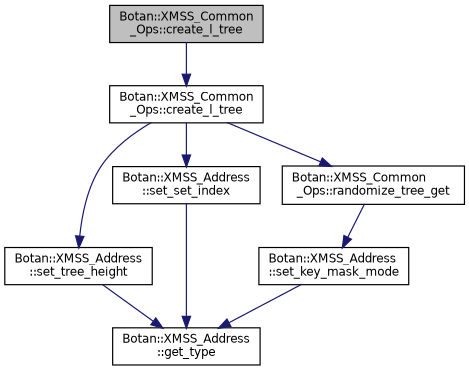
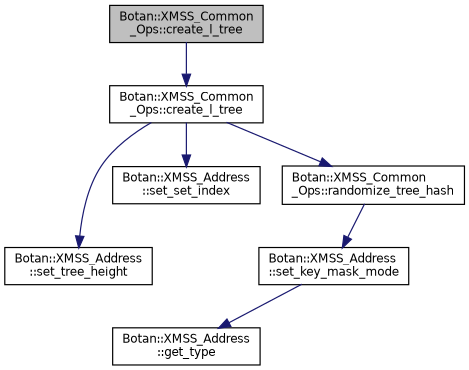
  digraph {
    rankdir=TB
    node [color=black fillcolor=white fontname=Helvetica fontsize=10 shape=record style=filled]
    edge [color=midnightblue fontname=Helvetica fontsize=10 labelfontname=Helvetica labelfontsize=10 style=solid]
    n1 [fillcolor=grey75 fontcolor=black height=0.2 label="Botan::XMSS_Common\l_Ops::create_l_tree" width=0.4]
    n2 [height=0.2 label="Botan::XMSS_Common\l_Ops::create_l_tree" width=0.4]
    n3 [height=0.2 label="Botan::XMSS_Address\l::set_tree_height" width=0.4]
    n4 [height=0.2 label="Botan::XMSS_Address\l::set_set_index" width=0.4]
-   n5 [height=0.2 label="Botan::XMSS_Common\l_Ops::randomize_tree_get" width=0.4]
+   n5 [height=0.2 label="Botan::XMSS_Common\l_Ops::randomize_tree_hash" width=0.4]
    n6 [height=0.2 label="Botan::XMSS_Address\l::get_type" width=0.4]
    n7 [height=0.2 label="Botan::XMSS_Address\l::set_key_mask_mode" width=0.4]
    n1 -> n2
    n2 -> n3
    n2 -> n4
    n2 -> n5
-   n3 -> n6
-   n4 -> n6
    n5 -> n7
    n7 -> n6
  }
